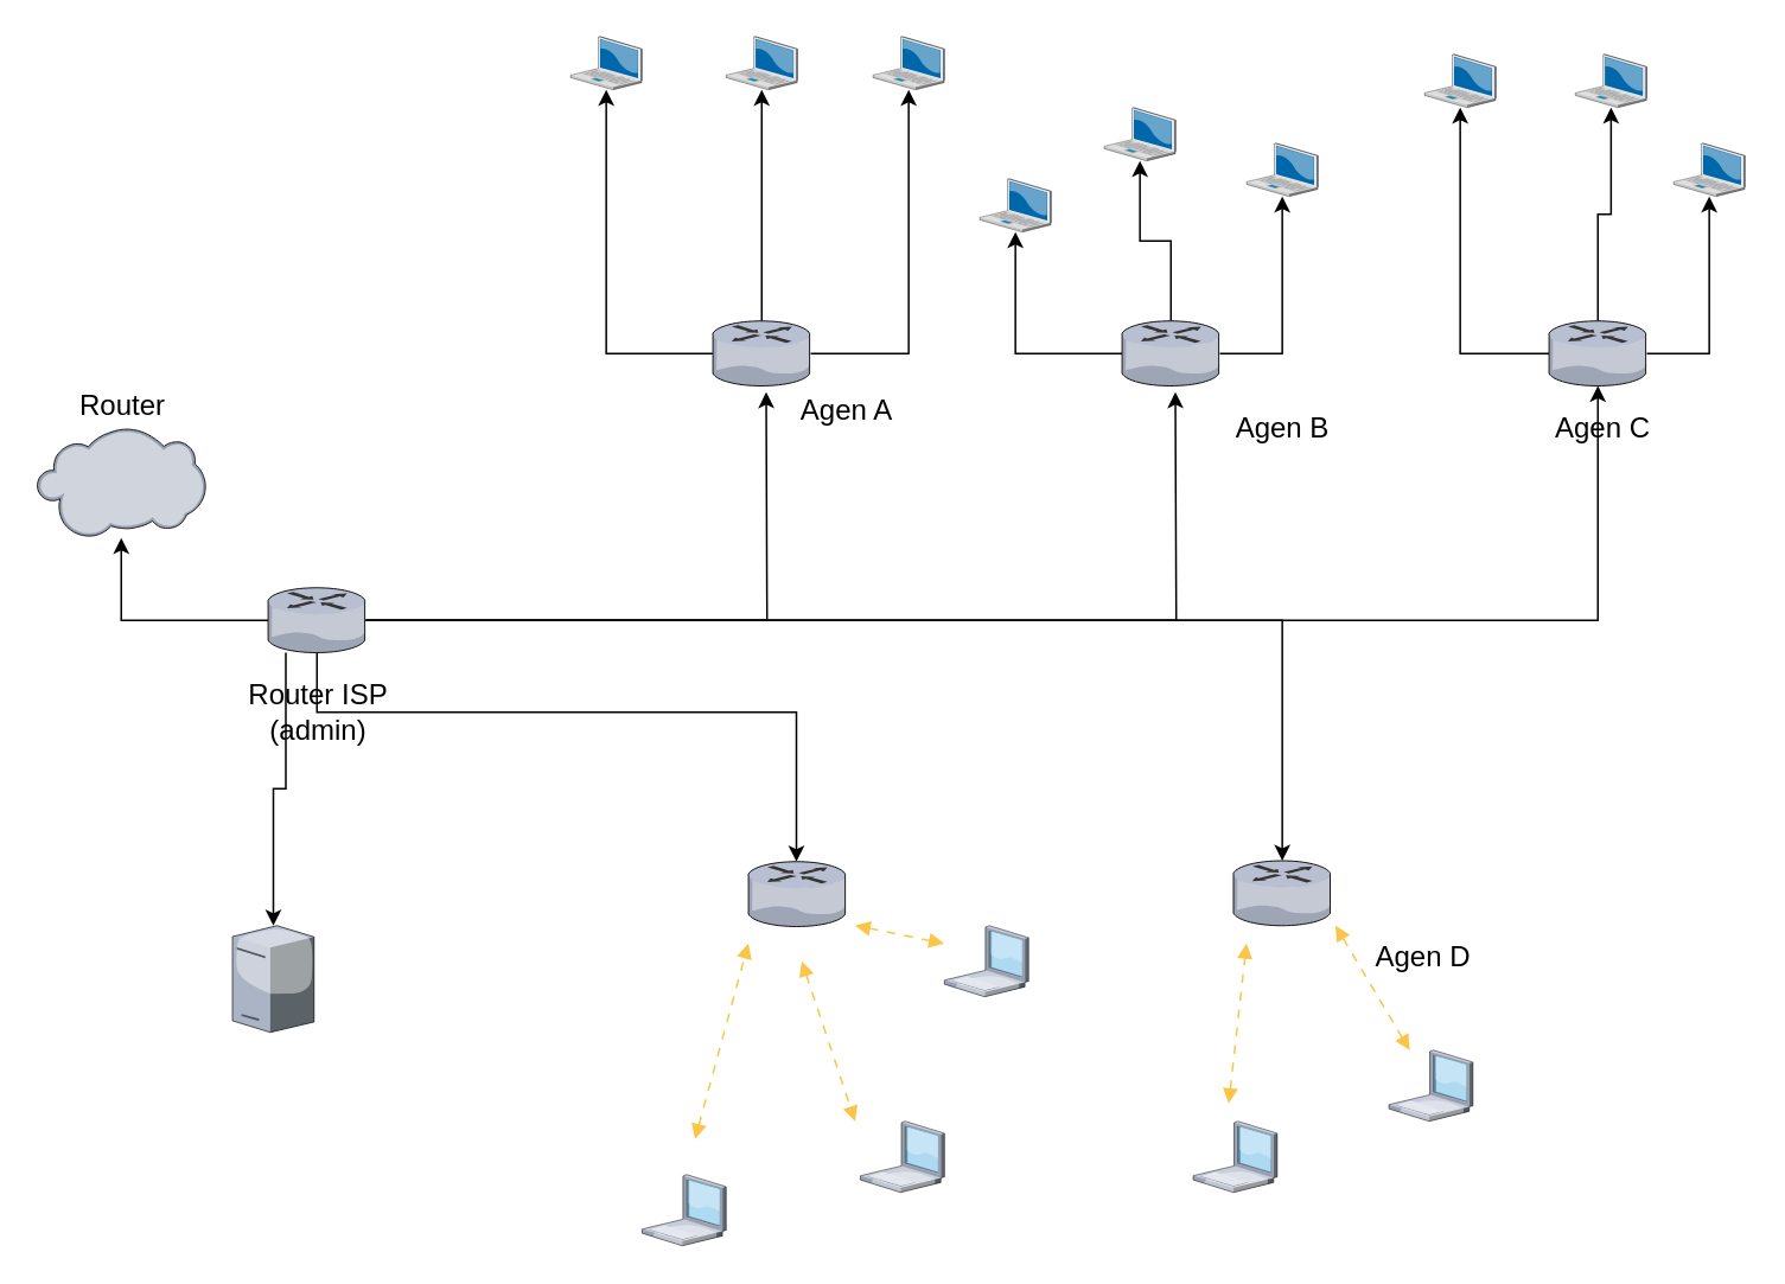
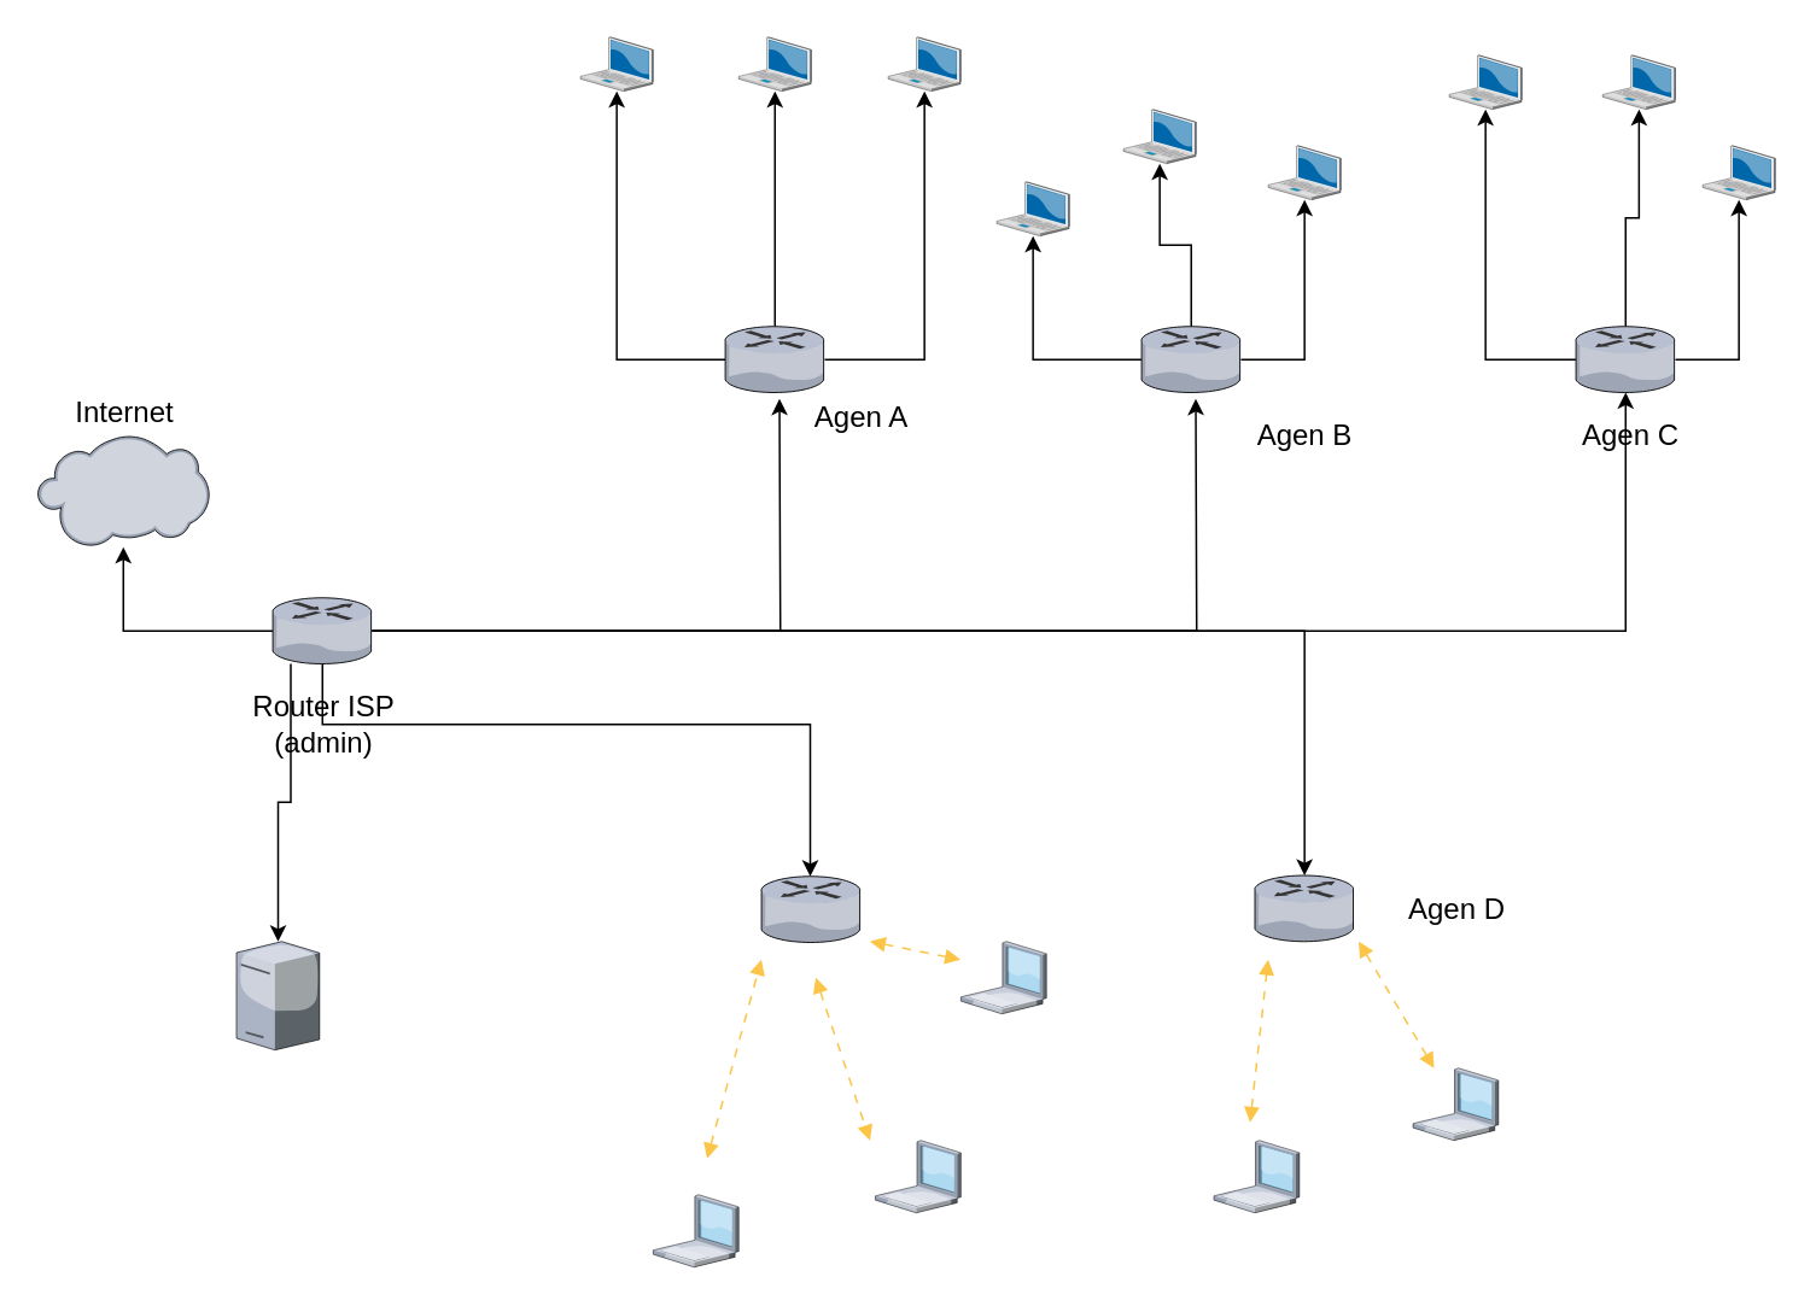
  <mxCell id="0" />
  <mxCell id="1" parent="0" />
  <mxCell id="2" value="" style="verticalLabelPosition=bottom;aspect=fixed;html=1;verticalAlign=top;strokeColor=none;align=center;outlineConnect=0;shape=mxgraph.citrix.cloud;" vertex="1" parent="1"><mxGeometry x="20" y="240" width="95" height="62" as="geometry" /></mxCell>
  <mxCell id="3" style="edgeStyle=orthogonalEdgeStyle;rounded=0;orthogonalLoop=1;jettySize=auto;html=1;" edge="1" parent="1" source="10"><mxGeometry relative="1" as="geometry"><mxPoint x="430" y="220" as="targetPoint" /></mxGeometry></mxCell>
  <mxCell id="4" style="edgeStyle=orthogonalEdgeStyle;rounded=0;orthogonalLoop=1;jettySize=auto;html=1;" edge="1" parent="1" source="10"><mxGeometry relative="1" as="geometry"><mxPoint x="660" y="220" as="targetPoint" /></mxGeometry></mxCell>
  <mxCell id="5" style="edgeStyle=orthogonalEdgeStyle;rounded=0;orthogonalLoop=1;jettySize=auto;html=1;" edge="1" parent="1" source="10" target="22"><mxGeometry relative="1" as="geometry" /></mxCell>
  <mxCell id="6" style="edgeStyle=orthogonalEdgeStyle;rounded=0;orthogonalLoop=1;jettySize=auto;html=1;" edge="1" parent="1" source="10" target="11"><mxGeometry relative="1" as="geometry"><Array as="points"><mxPoint x="160" y="443" /><mxPoint x="153" y="443" /></Array></mxGeometry></mxCell>
  <mxCell id="7" style="edgeStyle=orthogonalEdgeStyle;rounded=0;orthogonalLoop=1;jettySize=auto;html=1;" edge="1" parent="1" source="10" target="2"><mxGeometry relative="1" as="geometry" /></mxCell>
  <mxCell id="8" style="edgeStyle=orthogonalEdgeStyle;rounded=0;orthogonalLoop=1;jettySize=auto;html=1;" edge="1" parent="1" source="10" target="32"><mxGeometry relative="1" as="geometry" /></mxCell>
  <mxCell id="9" style="edgeStyle=orthogonalEdgeStyle;rounded=0;orthogonalLoop=1;jettySize=auto;html=1;" edge="1" parent="1" source="10" target="31"><mxGeometry relative="1" as="geometry"><Array as="points"><mxPoint x="177" y="400" /><mxPoint x="447" y="400" /></Array></mxGeometry></mxCell>
  <mxCell id="10" value="" style="verticalLabelPosition=bottom;aspect=fixed;html=1;verticalAlign=top;strokeColor=none;align=center;outlineConnect=0;shape=mxgraph.citrix.router;" vertex="1" parent="1"><mxGeometry x="150" y="330" width="55" height="36.5" as="geometry" /></mxCell>
  <mxCell id="11" value="" style="verticalLabelPosition=bottom;aspect=fixed;html=1;verticalAlign=top;strokeColor=none;align=center;outlineConnect=0;shape=mxgraph.citrix.license_server;" vertex="1" parent="1"><mxGeometry x="130" y="520" width="45.88" height="60" as="geometry" /></mxCell>
  <mxCell id="12" style="edgeStyle=orthogonalEdgeStyle;rounded=0;orthogonalLoop=1;jettySize=auto;html=1;" edge="1" parent="1" source="15" target="23"><mxGeometry relative="1" as="geometry" /></mxCell>
  <mxCell id="13" style="edgeStyle=orthogonalEdgeStyle;rounded=0;orthogonalLoop=1;jettySize=auto;html=1;" edge="1" parent="1" source="15" target="24"><mxGeometry relative="1" as="geometry" /></mxCell>
  <mxCell id="14" style="edgeStyle=orthogonalEdgeStyle;rounded=0;orthogonalLoop=1;jettySize=auto;html=1;" edge="1" parent="1" source="15" target="25"><mxGeometry relative="1" as="geometry" /></mxCell>
  <mxCell id="15" value="" style="verticalLabelPosition=bottom;aspect=fixed;html=1;verticalAlign=top;strokeColor=none;align=center;outlineConnect=0;shape=mxgraph.citrix.router;" vertex="1" parent="1"><mxGeometry x="400" y="180" width="55" height="36.5" as="geometry" /></mxCell>
  <mxCell id="16" style="edgeStyle=orthogonalEdgeStyle;rounded=0;orthogonalLoop=1;jettySize=auto;html=1;" edge="1" parent="1" source="19" target="28"><mxGeometry relative="1" as="geometry" /></mxCell>
  <mxCell id="17" style="edgeStyle=orthogonalEdgeStyle;rounded=0;orthogonalLoop=1;jettySize=auto;html=1;" edge="1" parent="1" source="19" target="27"><mxGeometry relative="1" as="geometry" /></mxCell>
  <mxCell id="18" style="edgeStyle=orthogonalEdgeStyle;rounded=0;orthogonalLoop=1;jettySize=auto;html=1;" edge="1" parent="1" source="19" target="26"><mxGeometry relative="1" as="geometry" /></mxCell>
  <mxCell id="19" value="" style="verticalLabelPosition=bottom;aspect=fixed;html=1;verticalAlign=top;strokeColor=none;align=center;outlineConnect=0;shape=mxgraph.citrix.router;" vertex="1" parent="1"><mxGeometry x="630" y="180" width="55" height="36.5" as="geometry" /></mxCell>
  <mxCell id="20" style="edgeStyle=orthogonalEdgeStyle;rounded=0;orthogonalLoop=1;jettySize=auto;html=1;" edge="1" parent="1" source="22" target="29"><mxGeometry relative="1" as="geometry" /></mxCell>
  <mxCell id="21" style="edgeStyle=orthogonalEdgeStyle;rounded=0;orthogonalLoop=1;jettySize=auto;html=1;" edge="1" parent="1" source="22" target="30"><mxGeometry relative="1" as="geometry" /></mxCell>
  <mxCell id="22" value="" style="verticalLabelPosition=bottom;aspect=fixed;html=1;verticalAlign=top;strokeColor=none;align=center;outlineConnect=0;shape=mxgraph.citrix.router;" vertex="1" parent="1"><mxGeometry x="870" y="180" width="55" height="36.5" as="geometry" /></mxCell>
  <mxCell id="23" value="" style="verticalLabelPosition=bottom;aspect=fixed;html=1;verticalAlign=top;strokeColor=none;align=center;outlineConnect=0;shape=mxgraph.citrix.laptop_2;" vertex="1" parent="1"><mxGeometry x="320" y="20" width="40.23" height="30" as="geometry" /></mxCell>
  <mxCell id="24" value="" style="verticalLabelPosition=bottom;aspect=fixed;html=1;verticalAlign=top;strokeColor=none;align=center;outlineConnect=0;shape=mxgraph.citrix.laptop_2;" vertex="1" parent="1"><mxGeometry x="407.39" y="20" width="40.23" height="30" as="geometry" /></mxCell>
  <mxCell id="25" value="" style="verticalLabelPosition=bottom;aspect=fixed;html=1;verticalAlign=top;strokeColor=none;align=center;outlineConnect=0;shape=mxgraph.citrix.laptop_2;" vertex="1" parent="1"><mxGeometry x="490" y="20" width="40.23" height="30" as="geometry" /></mxCell>
  <mxCell id="26" value="" style="verticalLabelPosition=bottom;aspect=fixed;html=1;verticalAlign=top;strokeColor=none;align=center;outlineConnect=0;shape=mxgraph.citrix.laptop_2;" vertex="1" parent="1"><mxGeometry x="550" y="100" width="40.23" height="30" as="geometry" /></mxCell>
  <mxCell id="27" value="" style="verticalLabelPosition=bottom;aspect=fixed;html=1;verticalAlign=top;strokeColor=none;align=center;outlineConnect=0;shape=mxgraph.citrix.laptop_2;" vertex="1" parent="1"><mxGeometry x="620" y="60" width="40.23" height="30" as="geometry" /></mxCell>
  <mxCell id="28" value="" style="verticalLabelPosition=bottom;aspect=fixed;html=1;verticalAlign=top;strokeColor=none;align=center;outlineConnect=0;shape=mxgraph.citrix.laptop_2;" vertex="1" parent="1"><mxGeometry x="700" y="80" width="40.23" height="30" as="geometry" /></mxCell>
  <mxCell id="29" value="" style="verticalLabelPosition=bottom;aspect=fixed;html=1;verticalAlign=top;strokeColor=none;align=center;outlineConnect=0;shape=mxgraph.citrix.laptop_2;" vertex="1" parent="1"><mxGeometry x="884.77" y="30" width="40.23" height="30" as="geometry" /></mxCell>
  <mxCell id="30" value="" style="verticalLabelPosition=bottom;aspect=fixed;html=1;verticalAlign=top;strokeColor=none;align=center;outlineConnect=0;shape=mxgraph.citrix.laptop_2;" vertex="1" parent="1"><mxGeometry x="940" y="80" width="40.23" height="30" as="geometry" /></mxCell>
  <mxCell id="31" value="" style="verticalLabelPosition=bottom;aspect=fixed;html=1;verticalAlign=top;strokeColor=none;align=center;outlineConnect=0;shape=mxgraph.citrix.router;" vertex="1" parent="1"><mxGeometry x="420" y="484" width="55" height="36.5" as="geometry" /></mxCell>
  <mxCell id="32" value="" style="verticalLabelPosition=bottom;aspect=fixed;html=1;verticalAlign=top;strokeColor=none;align=center;outlineConnect=0;shape=mxgraph.citrix.router;" vertex="1" parent="1"><mxGeometry x="692.61" y="483.5" width="55" height="36.5" as="geometry" /></mxCell>
  <mxCell id="33" value="" style="verticalLabelPosition=bottom;aspect=fixed;html=1;verticalAlign=top;strokeColor=none;align=center;outlineConnect=0;shape=mxgraph.citrix.laptop_2;" vertex="1" parent="1"><mxGeometry x="800" y="30" width="40.23" height="30" as="geometry" /></mxCell>
  <mxCell id="34" style="edgeStyle=orthogonalEdgeStyle;rounded=0;orthogonalLoop=1;jettySize=auto;html=1;" edge="1" parent="1" source="22" target="33"><mxGeometry relative="1" as="geometry"><mxPoint x="840" y="100" as="targetPoint" /><mxPoint x="870" y="198.235" as="sourcePoint" /></mxGeometry></mxCell>
  <mxCell id="35" value="" style="verticalLabelPosition=bottom;aspect=fixed;html=1;verticalAlign=top;strokeColor=none;align=center;outlineConnect=0;shape=mxgraph.citrix.laptop_1;" vertex="1" parent="1"><mxGeometry x="360.23" y="660" width="47.27" height="40" as="geometry" /></mxCell>
  <mxCell id="36" value="" style="verticalLabelPosition=bottom;aspect=fixed;html=1;verticalAlign=top;strokeColor=none;align=center;outlineConnect=0;shape=mxgraph.citrix.laptop_1;" vertex="1" parent="1"><mxGeometry x="482.96" y="630" width="47.27" height="40" as="geometry" /></mxCell>
  <mxCell id="37" value="" style="verticalLabelPosition=bottom;aspect=fixed;html=1;verticalAlign=top;strokeColor=none;align=center;outlineConnect=0;shape=mxgraph.citrix.laptop_1;" vertex="1" parent="1"><mxGeometry x="530.23" y="520" width="47.27" height="40" as="geometry" /></mxCell>
  <mxCell id="38" value="" style="verticalLabelPosition=bottom;aspect=fixed;html=1;verticalAlign=top;strokeColor=none;align=center;outlineConnect=0;shape=mxgraph.citrix.laptop_1;" vertex="1" parent="1"><mxGeometry x="670" y="630" width="47.27" height="40" as="geometry" /></mxCell>
  <mxCell id="39" value="" style="verticalLabelPosition=bottom;aspect=fixed;html=1;verticalAlign=top;strokeColor=none;align=center;outlineConnect=0;shape=mxgraph.citrix.laptop_1;" vertex="1" parent="1"><mxGeometry x="780" y="590" width="47.27" height="40" as="geometry" /></mxCell>
  <mxCell id="40" value="" style="endArrow=block;html=1;startArrow=block;startFill=1;endFill=1;strokeColor=#FCC548;dashed=1;dashPattern=5 5;" edge="1" parent="1"><mxGeometry width="100" height="100" relative="1" as="geometry"><mxPoint x="450" y="540" as="sourcePoint" /><mxPoint x="480" y="630" as="targetPoint" /></mxGeometry></mxCell>
  <mxCell id="41" value="" style="endArrow=block;html=1;startArrow=block;startFill=1;endFill=1;strokeColor=#FCC548;dashed=1;dashPattern=5 5;" edge="1" parent="1"><mxGeometry width="100" height="100" relative="1" as="geometry"><mxPoint x="480" y="520" as="sourcePoint" /><mxPoint x="530" y="530" as="targetPoint" /></mxGeometry></mxCell>
  <mxCell id="42" value="" style="endArrow=block;html=1;startArrow=block;startFill=1;endFill=1;strokeColor=#FCC548;dashed=1;dashPattern=5 5;" edge="1" parent="1"><mxGeometry width="100" height="100" relative="1" as="geometry"><mxPoint x="390" y="640" as="sourcePoint" /><mxPoint x="420" y="530" as="targetPoint" /></mxGeometry></mxCell>
  <mxCell id="43" value="" style="endArrow=block;html=1;startArrow=block;startFill=1;endFill=1;strokeColor=#FCC548;dashed=1;dashPattern=5 5;" edge="1" parent="1"><mxGeometry width="100" height="100" relative="1" as="geometry"><mxPoint x="690" y="620" as="sourcePoint" /><mxPoint x="700" y="530" as="targetPoint" /></mxGeometry></mxCell>
  <mxCell id="44" value="" style="endArrow=block;html=1;startArrow=block;startFill=1;endFill=1;strokeColor=#FCC548;dashed=1;dashPattern=5 5;" edge="1" parent="1" source="39"><mxGeometry width="100" height="100" relative="1" as="geometry"><mxPoint x="550" y="510" as="sourcePoint" /><mxPoint x="750" y="520" as="targetPoint" /></mxGeometry></mxCell>
- <mxCell id="45" value="Router" style="text;html=1;align=center;verticalAlign=middle;resizable=0;points=[];autosize=1;fontSize=16;" vertex="1" parent="1"><mxGeometry x="32.5" y="216.5" width="70" height="20" as="geometry" /></mxCell>
+ <mxCell id="45" value="Internet" style="text;html=1;align=center;verticalAlign=middle;resizable=0;points=[];autosize=1;fontSize=16;" vertex="1" parent="1"><mxGeometry x="32.5" y="216.5" width="70" height="20" as="geometry" /></mxCell>
  <mxCell id="46" value="Router ISP&lt;br&gt;(admin)" style="text;html=1;align=center;verticalAlign=middle;resizable=0;points=[];autosize=1;fontSize=16;" vertex="1" parent="1"><mxGeometry x="132.5" y="380" width="90" height="40" as="geometry" /></mxCell>
  <mxCell id="47" value="Agen A" style="text;html=1;align=center;verticalAlign=middle;resizable=0;points=[];autosize=1;fontSize=16;" vertex="1" parent="1"><mxGeometry x="440" y="220" width="70" height="20" as="geometry" /></mxCell>
  <mxCell id="48" value="Agen B" style="text;html=1;align=center;verticalAlign=middle;resizable=0;points=[];autosize=1;fontSize=16;" vertex="1" parent="1"><mxGeometry x="685" y="230" width="70" height="20" as="geometry" /></mxCell>
  <mxCell id="49" value="Agen C" style="text;html=1;align=center;verticalAlign=middle;resizable=0;points=[];autosize=1;fontSize=16;" vertex="1" parent="1"><mxGeometry x="865" y="230" width="70" height="20" as="geometry" /></mxCell>
- <mxCell id="50" value="Agen D" style="text;html=1;align=center;verticalAlign=middle;resizable=0;points=[];autosize=1;fontSize=16;" vertex="1" parent="1"><mxGeometry x="763.64" y="526.75" width="70" height="20" as="geometry" /></mxCell>
+ <mxCell id="50" value="Agen D" style="text;html=1;align=center;verticalAlign=middle;resizable=0;points=[];autosize=1;fontSize=16;" vertex="1" parent="1"><mxGeometry x="768.64" y="491.75" width="70" height="20" as="geometry" /></mxCell>
